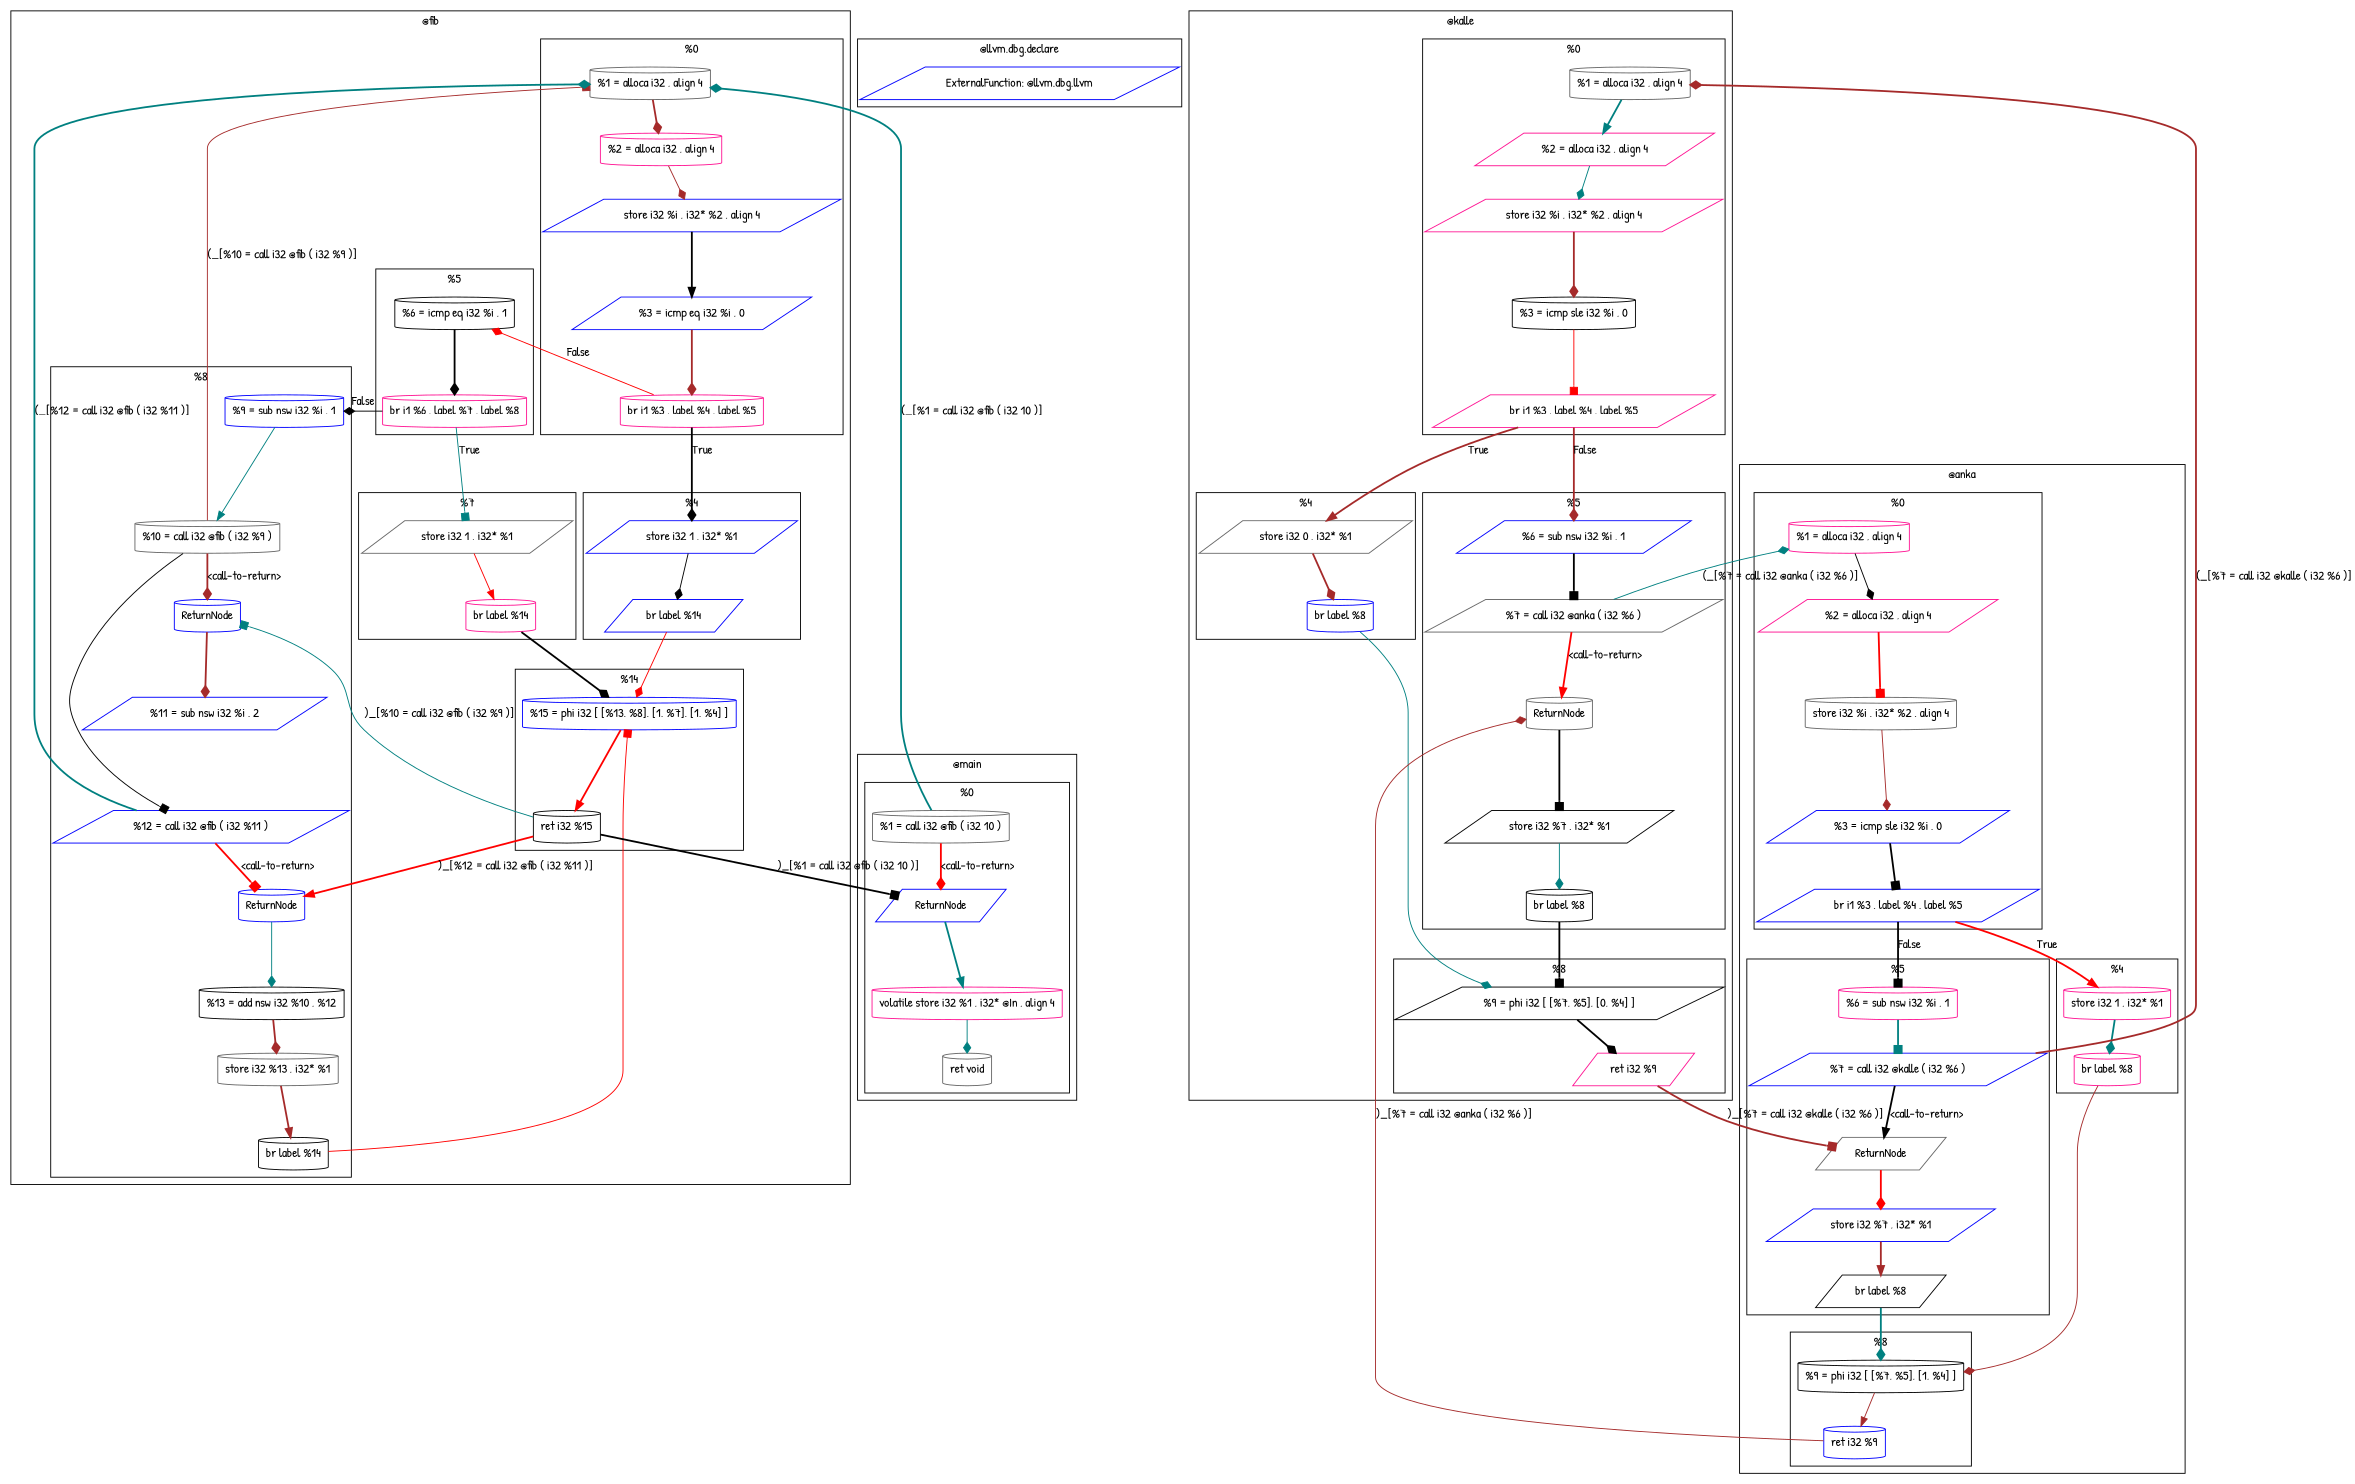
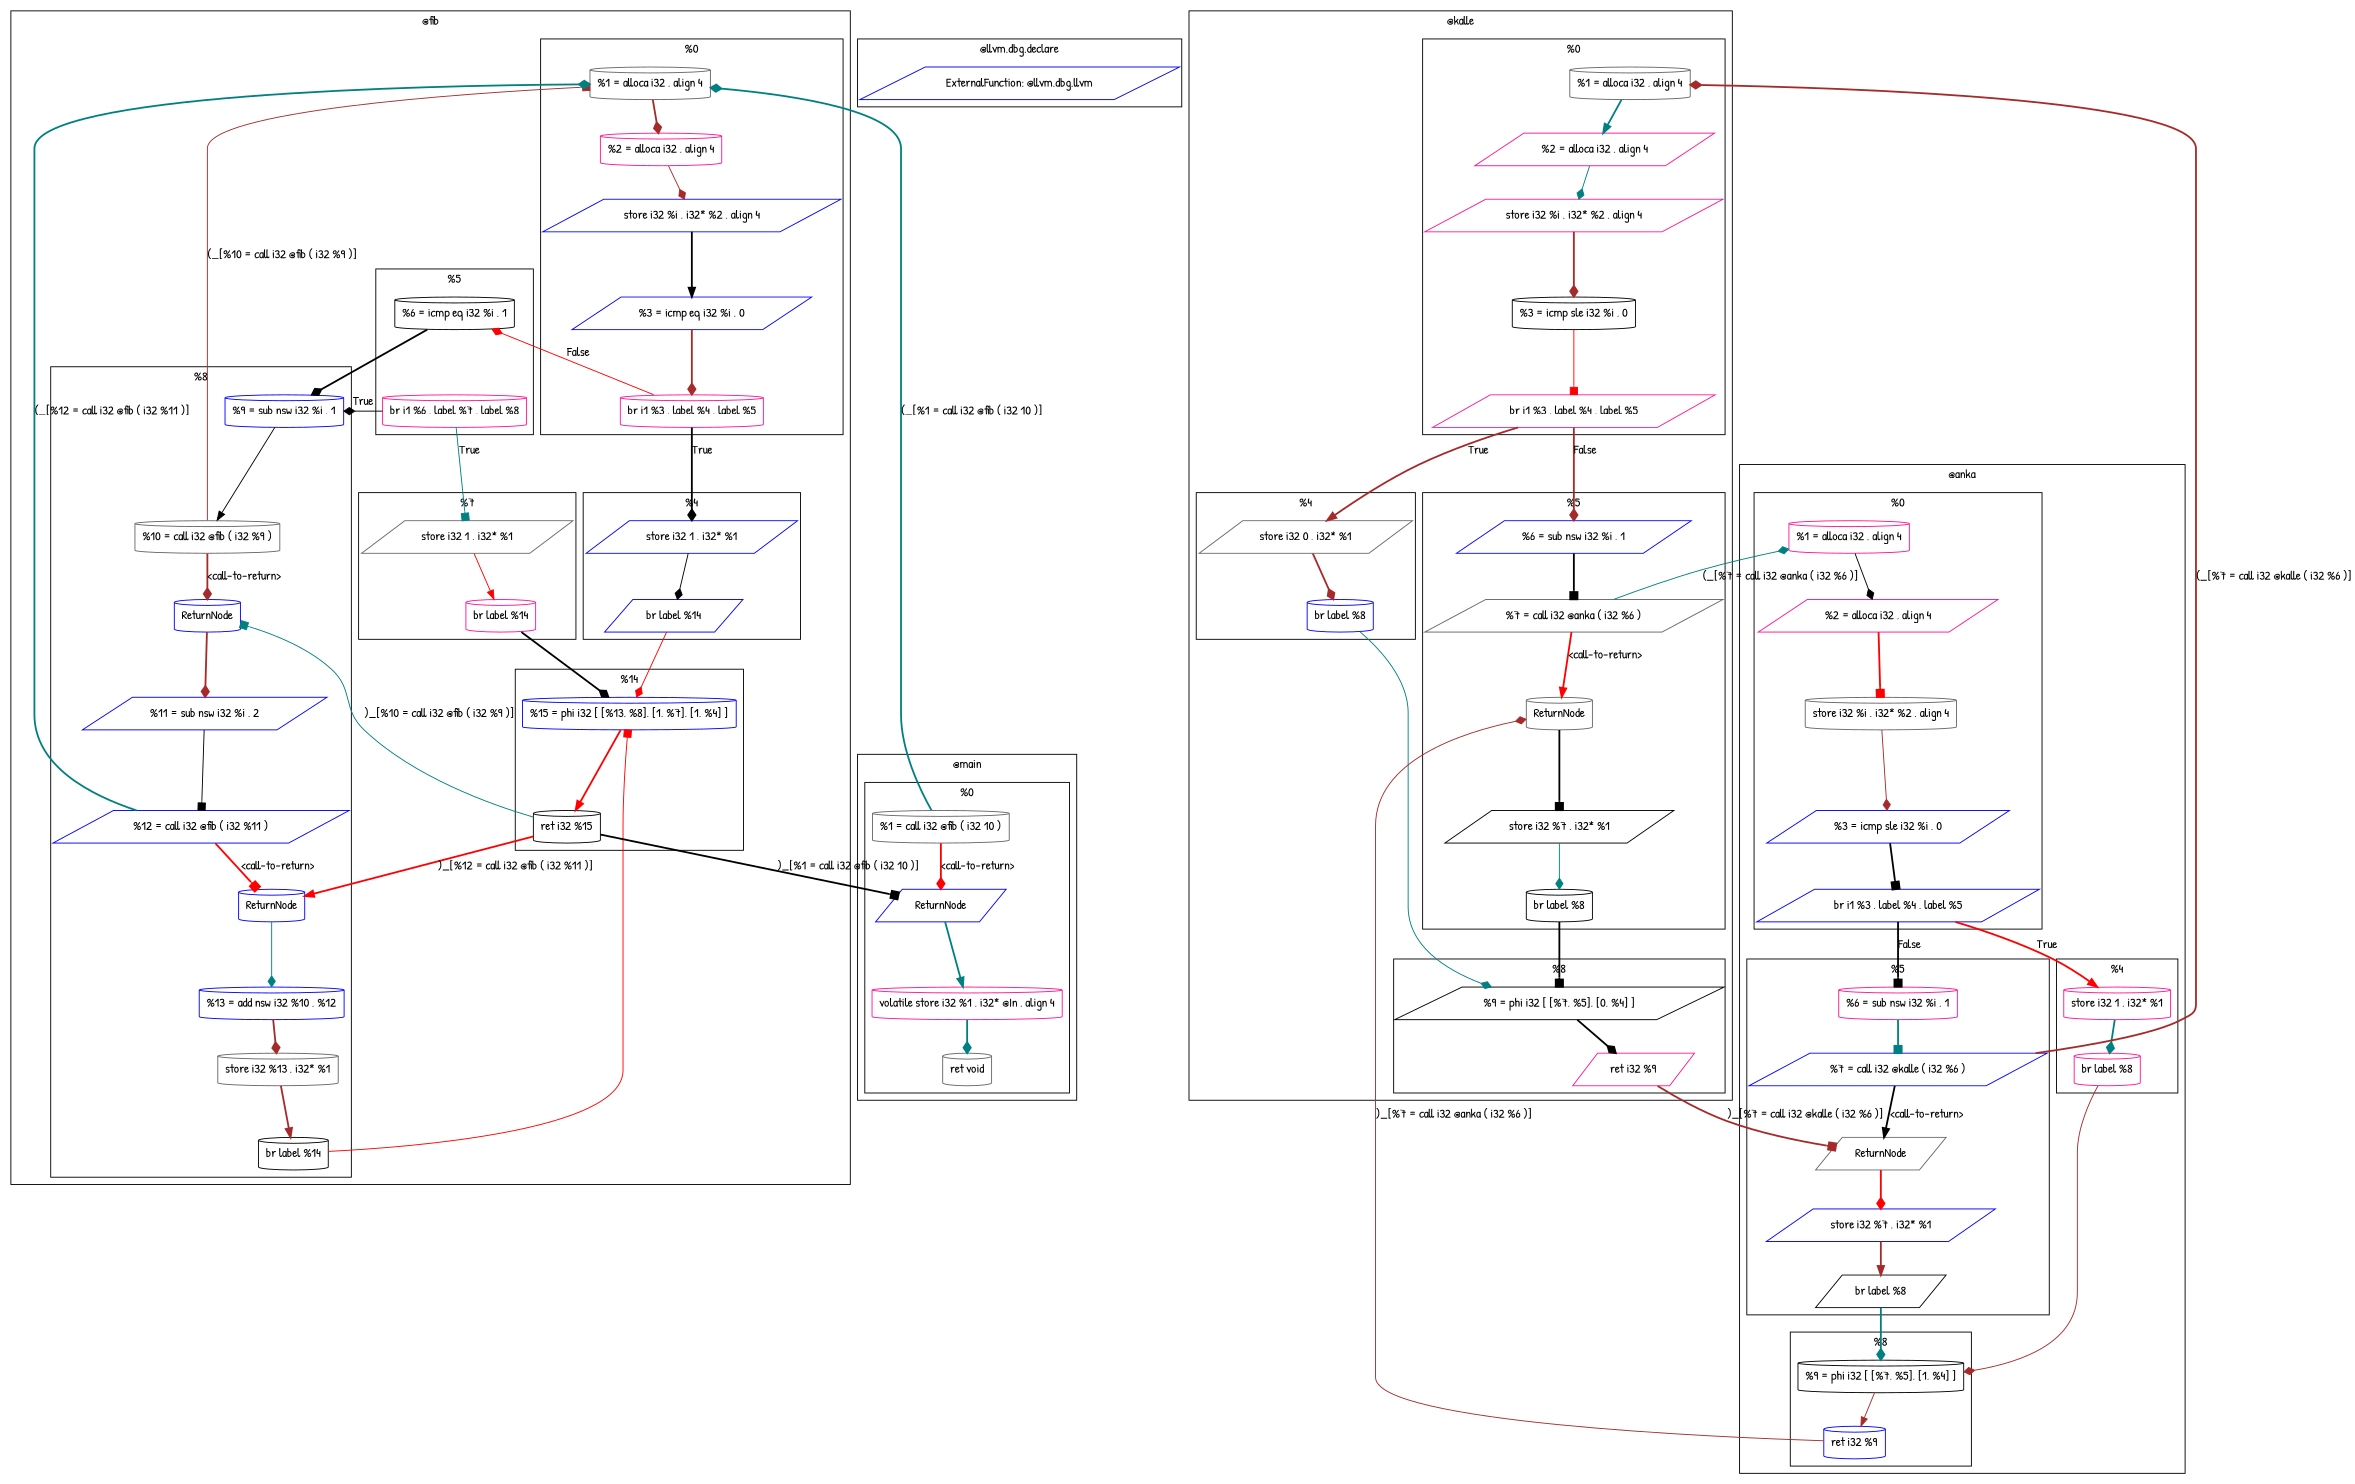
  digraph {
    fontname="Patrick Hand"
    node [color=blue fontname="Patrick Hand" shape=cylinder]
    edge [arrowhead=diamond color=brown fontname="Patrick Hand" style=bold]
    n1 [color=gray40 label="%1 = alloca i32 , align 4"]
    n2 [color=deeppink label="%2 = alloca i32 , align 4"]
    n3 [label="store i32 %i , i32* %2 , align 4" shape=parallelogram]
    n4 [label="%3 = icmp eq i32 %i , 0" shape=parallelogram]
    n5 [color=deeppink label="br i1 %3 , label %4 , label %5"]
    n6 [label="store i32 1 , i32* %1" shape=parallelogram]
    n7 [label="br label %14" shape=parallelogram]
    n8 [color=black label="%6 = icmp eq i32 %i , 1"]
    n9 [color=deeppink label="br i1 %6 , label %7 , label %8"]
    n10 [color=gray40 label="store i32 1 , i32* %1" shape=parallelogram]
    n11 [color=deeppink label="br label %14"]
    n12 [label=ReturnNode]
    n13 [label=ReturnNode]
    n14 [label="%9 = sub nsw i32 %i , 1"]
    n15 [color=gray40 label="%10 = call i32 @fib ( i32 %9 )"]
    n16 [label="%11 = sub nsw i32 %i , 2" shape=parallelogram]
    n17 [label="%12 = call i32 @fib ( i32 %11 )" shape=parallelogram]
-   n18 [color=black label="%13 = add nsw i32 %10 , %12"]
+   n18 [label="%13 = add nsw i32 %10 , %12"]
    n19 [color=gray40 label="store i32 %13 , i32* %1"]
    n20 [color=black label="br label %14"]
    n21 [label="%15 = phi i32 [ [%13, %8], [1, %7], [1, %4] ]"]
    n22 [color=black label="ret i32 %15"]
    n23 [label="ExternalFunction: @llvm.dbg.llvm" shape=parallelogram]
    n24 [color=gray40 label="%1 = alloca i32 , align 4"]
    n25 [color=deeppink label="%2 = alloca i32 , align 4" shape=parallelogram]
    n26 [color=deeppink label="store i32 %i , i32* %2 , align 4" shape=parallelogram]
    n27 [color=black label="%3 = icmp sle i32 %i , 0"]
    n28 [color=deeppink label="br i1 %3 , label %4 , label %5" shape=parallelogram]
    n29 [color=gray40 label="store i32 0 , i32* %1" shape=parallelogram]
    n30 [label="br label %8"]
    n31 [color=gray40 label=ReturnNode]
    n32 [label="%6 = sub nsw i32 %i , 1" shape=parallelogram]
    n33 [color=gray40 label="%7 = call i32 @anka ( i32 %6 )" shape=parallelogram]
    n34 [color=black label="store i32 %7 , i32* %1" shape=parallelogram]
    n35 [color=black label="br label %8"]
    n36 [color=black label="%9 = phi i32 [ [%7, %5], [0, %4] ]" shape=parallelogram]
    n37 [color=deeppink label="ret i32 %9" shape=parallelogram]
    n38 [color=deeppink label="%1 = alloca i32 , align 4"]
    n39 [color=deeppink label="%2 = alloca i32 , align 4" shape=parallelogram]
    n40 [color=gray40 label="store i32 %i , i32* %2 , align 4"]
    n41 [label="%3 = icmp sle i32 %i , 0" shape=parallelogram]
    n42 [label="br i1 %3 , label %4 , label %5" shape=parallelogram]
    n43 [color=deeppink label="store i32 1 , i32* %1"]
    n44 [color=deeppink label="br label %8"]
    n45 [color=gray40 label=ReturnNode shape=parallelogram]
    n46 [color=deeppink label="%6 = sub nsw i32 %i , 1"]
    n47 [label="%7 = call i32 @kalle ( i32 %6 )" shape=parallelogram]
    n48 [label="store i32 %7 , i32* %1" shape=parallelogram]
    n49 [color=black label="br label %8" shape=parallelogram]
    n50 [color=black label="%9 = phi i32 [ [%7, %5], [1, %4] ]"]
    n51 [label="ret i32 %9"]
    n52 [label=ReturnNode shape=parallelogram]
    n53 [color=gray40 label="%1 = call i32 @fib ( i32 10 )"]
    n54 [color=deeppink label="volatile store i32 %1 , i32* @In , align 4"]
    n55 [color=gray40 label="ret void"]
    subgraph cluster_1 {
      label="@fib"
      subgraph cluster_2 {
        label="%0"
        n1
        n2
        n3
        n4
        n5
      }
      subgraph cluster_3 {
        label="%4"
        n6
        n7
      }
      subgraph cluster_4 {
        label="%5"
        n8
        n9
      }
      subgraph cluster_5 {
        label="%7"
        n10
        n11
      }
      subgraph cluster_6 {
        label="%8"
        n12
        n13
        n14
        n15
        n16
        n17
        n18
        n19
        n20
      }
      subgraph cluster_7 {
        label="%14"
        n21
        n22
      }
    }
    subgraph cluster_8 {
      label="@llvm.dbg.declare"
      n23
    }
    subgraph cluster_9 {
      label="@kalle"
      subgraph cluster_10 {
        label="%0"
        n24
        n25
        n26
        n27
        n28
      }
      subgraph cluster_11 {
        label="%4"
        n29
        n30
      }
      subgraph cluster_12 {
        label="%5"
        n31
        n32
        n33
        n34
        n35
      }
      subgraph cluster_13 {
        label="%8"
        n36
        n37
      }
    }
    subgraph cluster_14 {
      label="@anka"
      subgraph cluster_15 {
        label="%0"
        n38
        n39
        n40
        n41
        n42
      }
      subgraph cluster_16 {
        label="%4"
        n43
        n44
      }
      subgraph cluster_17 {
        label="%5"
        n45
        n46
        n47
        n48
        n49
      }
      subgraph cluster_18 {
        label="%8"
        n50
        n51
      }
    }
    subgraph cluster_19 {
      label="@main"
      subgraph cluster_20 {
        label="%0"
        n52
        n53
        n54
        n55
      }
    }
    n1 -> n2
    n2 -> n3 [style=solid]
    n3 -> n4 [arrowhead=normal color=black]
    n4 -> n5
    n5 -> n6 [color=black label=True]
    n5 -> n8 [color=red label=False style=solid]
    n6 -> n7 [color=black style=solid]
    n7 -> n21 [color=red style=solid]
-   n8 -> n9 [color=black]
+   n8 -> n14 [color=black]
    n9 -> n10 [arrowhead=box color=teal label=True style=solid]
-   n9 -> n14 [color=black label=False style=solid]
+   n9 -> n14 [color=black label=True style=solid]
    n10 -> n11 [arrowhead=normal color=red style=solid]
    n11 -> n21 [color=black]
    n12 -> n18 [color=teal style=solid]
    n13 -> n16
-   n14 -> n15 [arrowhead=normal color=teal style=solid]
+   n14 -> n15 [arrowhead=normal color=black style=solid]
    n15 -> n1 [arrowhead=box label="(_[%10 = call i32 @fib ( i32 %9 )]" style=solid]
    n15 -> n13 [label="<call-to-return>"]
-   n15 -> n17 [arrowhead=box color=black style=solid]
+   n16 -> n17 [arrowhead=box color=black style=solid]
    n17 -> n1 [color=teal label="(_[%12 = call i32 @fib ( i32 %11 )]"]
    n17 -> n12 [arrowhead=box color=red label="<call-to-return>"]
    n18 -> n19
    n19 -> n20 [arrowhead=normal]
    n20 -> n21 [arrowhead=box color=red style=solid]
    n21 -> n22 [arrowhead=normal color=red]
    n22 -> n12 [arrowhead=normal color=red label=")_[%12 = call i32 @fib ( i32 %11 )]"]
    n22 -> n13 [arrowhead=box color=teal label=")_[%10 = call i32 @fib ( i32 %9 )]" style=solid]
    n22 -> n52 [arrowhead=box color=black label=")_[%1 = call i32 @fib ( i32 10 )]"]
    n24 -> n25 [arrowhead=normal color=teal]
    n25 -> n26 [color=teal style=solid]
    n26 -> n27
    n27 -> n28 [arrowhead=box color=red style=solid]
    n28 -> n29 [arrowhead=normal label=True]
    n28 -> n32 [label=False]
    n29 -> n30
    n30 -> n36 [color=teal style=solid]
    n31 -> n34 [arrowhead=box color=black]
    n32 -> n33 [arrowhead=box color=black]
    n33 -> n31 [arrowhead=normal color=red label="<call-to-return>"]
    n33 -> n38 [color=teal label="(_[%7 = call i32 @anka ( i32 %6 )]" style=solid]
    n34 -> n35 [color=teal style=solid]
    n35 -> n36 [arrowhead=box color=black]
    n36 -> n37 [color=black]
    n37 -> n45 [arrowhead=box label=")_[%7 = call i32 @kalle ( i32 %6 )]"]
    n38 -> n39 [color=black style=solid]
    n39 -> n40 [arrowhead=box color=red]
    n40 -> n41 [style=solid]
    n41 -> n42 [arrowhead=box color=black]
    n42 -> n43 [arrowhead=normal color=red label=True]
    n42 -> n46 [arrowhead=box color=black label=False]
    n43 -> n44 [color=teal]
    n44 -> n50 [style=solid]
    n45 -> n48 [color=red]
    n46 -> n47 [arrowhead=box color=teal]
    n47 -> n24 [label="(_[%7 = call i32 @kalle ( i32 %6 )]"]
    n47 -> n45 [arrowhead=normal color=black label="<call-to-return>"]
    n48 -> n49 [arrowhead=normal]
    n49 -> n50 [color=teal]
    n50 -> n51 [arrowhead=normal style=solid]
    n51 -> n31 [label=")_[%7 = call i32 @anka ( i32 %6 )]" style=solid]
    n52 -> n54 [arrowhead=normal color=teal]
    n53 -> n1 [color=teal label="(_[%1 = call i32 @fib ( i32 10 )]"]
    n53 -> n52 [color=red label="<call-to-return>"]
-   n54 -> n55 [color=teal style=solid]
+   n54 -> n55 [color=teal]
  }
